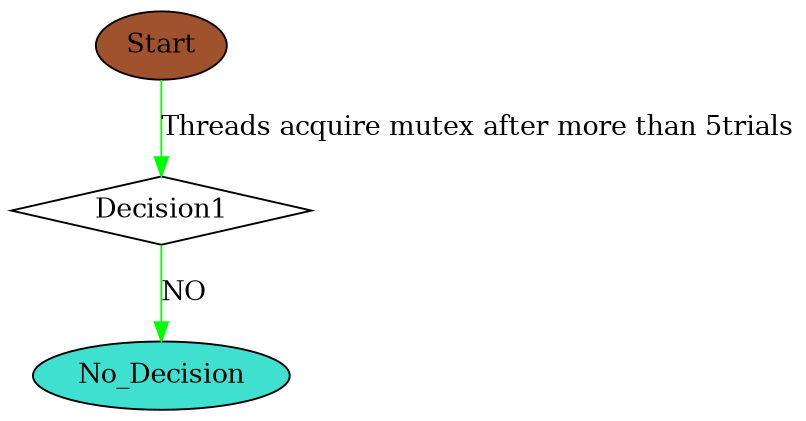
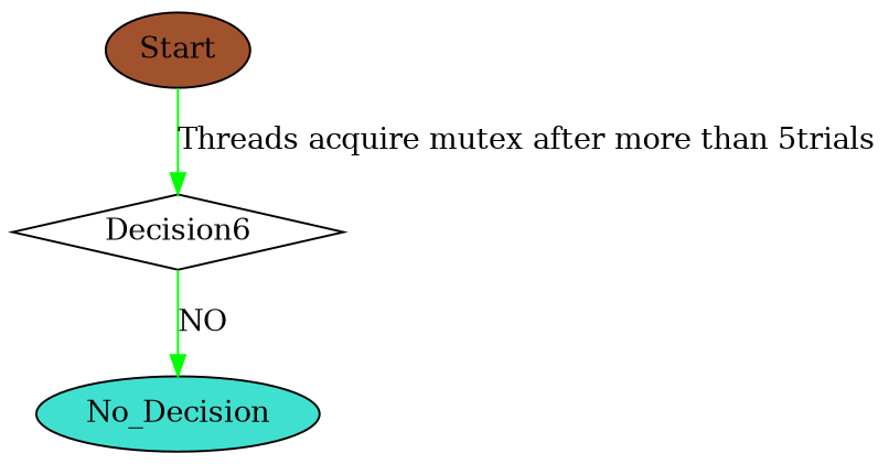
  digraph {
    node [style=filled]
    edge [color=green]
-   Decision1 [fillcolor=white shape=diamond]
+   Decision1 [fillcolor=white shape=diamond label=Decision6]
    n2 [fillcolor=turquoise label=No_Decision]
    Start [fillcolor=sienna]
    Decision1 -> n2 [label=NO]
    Start -> Decision1 [label="Threads acquire mutex after more than 5trials"]
  }
